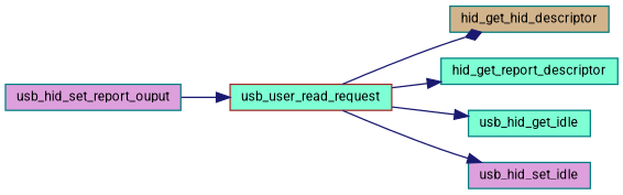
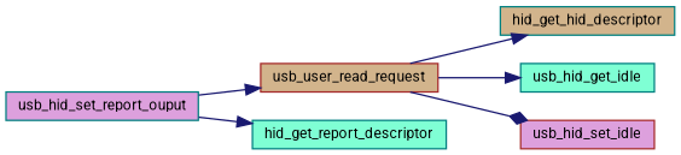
  digraph {
    fontname=Roboto
    rankdir=LR
    node [color=teal fillcolor=tan fontname=Roboto fontsize=10 shape=record style=filled]
    edge [arrowhead=normal color=midnightblue fontname=Roboto fontsize=10 labelfontname="FreeSans.ttf" labelfontsize=10 style=solid]
-   n1 [color=brown fillcolor=aquamarine fontcolor=black height=0.2 label=usb_user_read_request width=0.4]
+   n1 [color=brown fontcolor=black height=0.2 label=usb_user_read_request width=0.4]
    n2 [height=0.2 label=hid_get_hid_descriptor width=0.4]
    n3 [fillcolor=aquamarine height=0.2 label=hid_get_report_descriptor width=0.4]
    n4 [fillcolor=aquamarine height=0.2 label=usb_hid_get_idle width=0.4]
-   n5 [fillcolor=plum height=0.2 label=usb_hid_set_idle width=0.4]
+   n5 [color=brown fillcolor=plum height=0.2 label=usb_hid_set_idle width=0.4]
    n6 [fillcolor=plum height=0.2 label=usb_hid_set_report_ouput width=0.4]
-   n1 -> n2 [arrowhead=diamond]
-   n1 -> n3
+   n1 -> n2
+   n6 -> n3
    n1 -> n4
-   n1 -> n5
+   n1 -> n5 [arrowhead=diamond]
    n6 -> n1
  }
